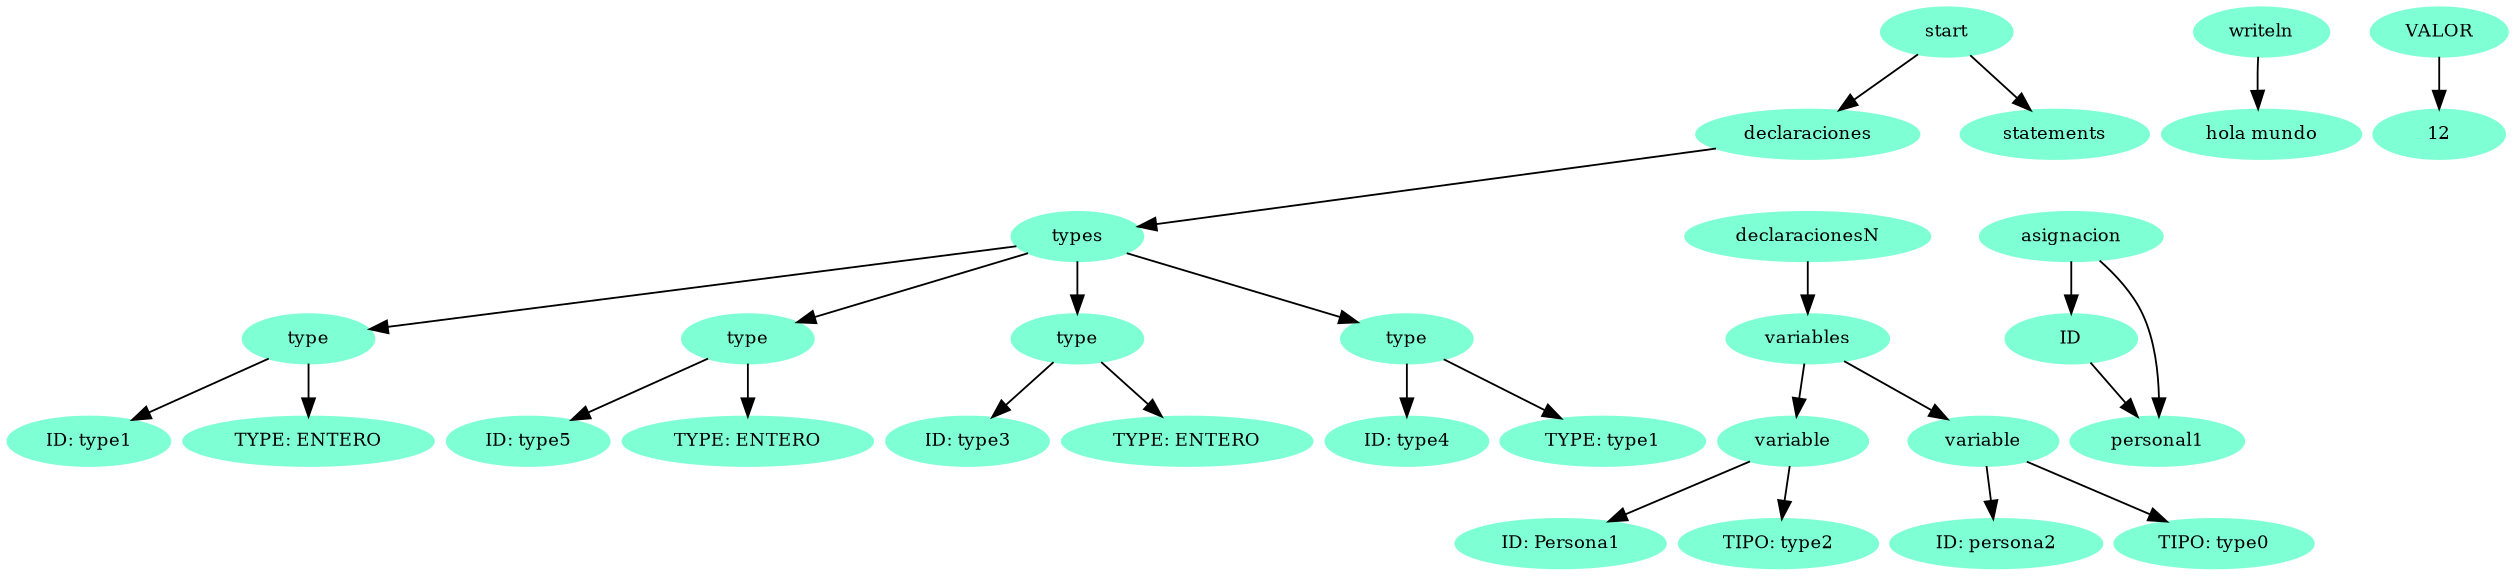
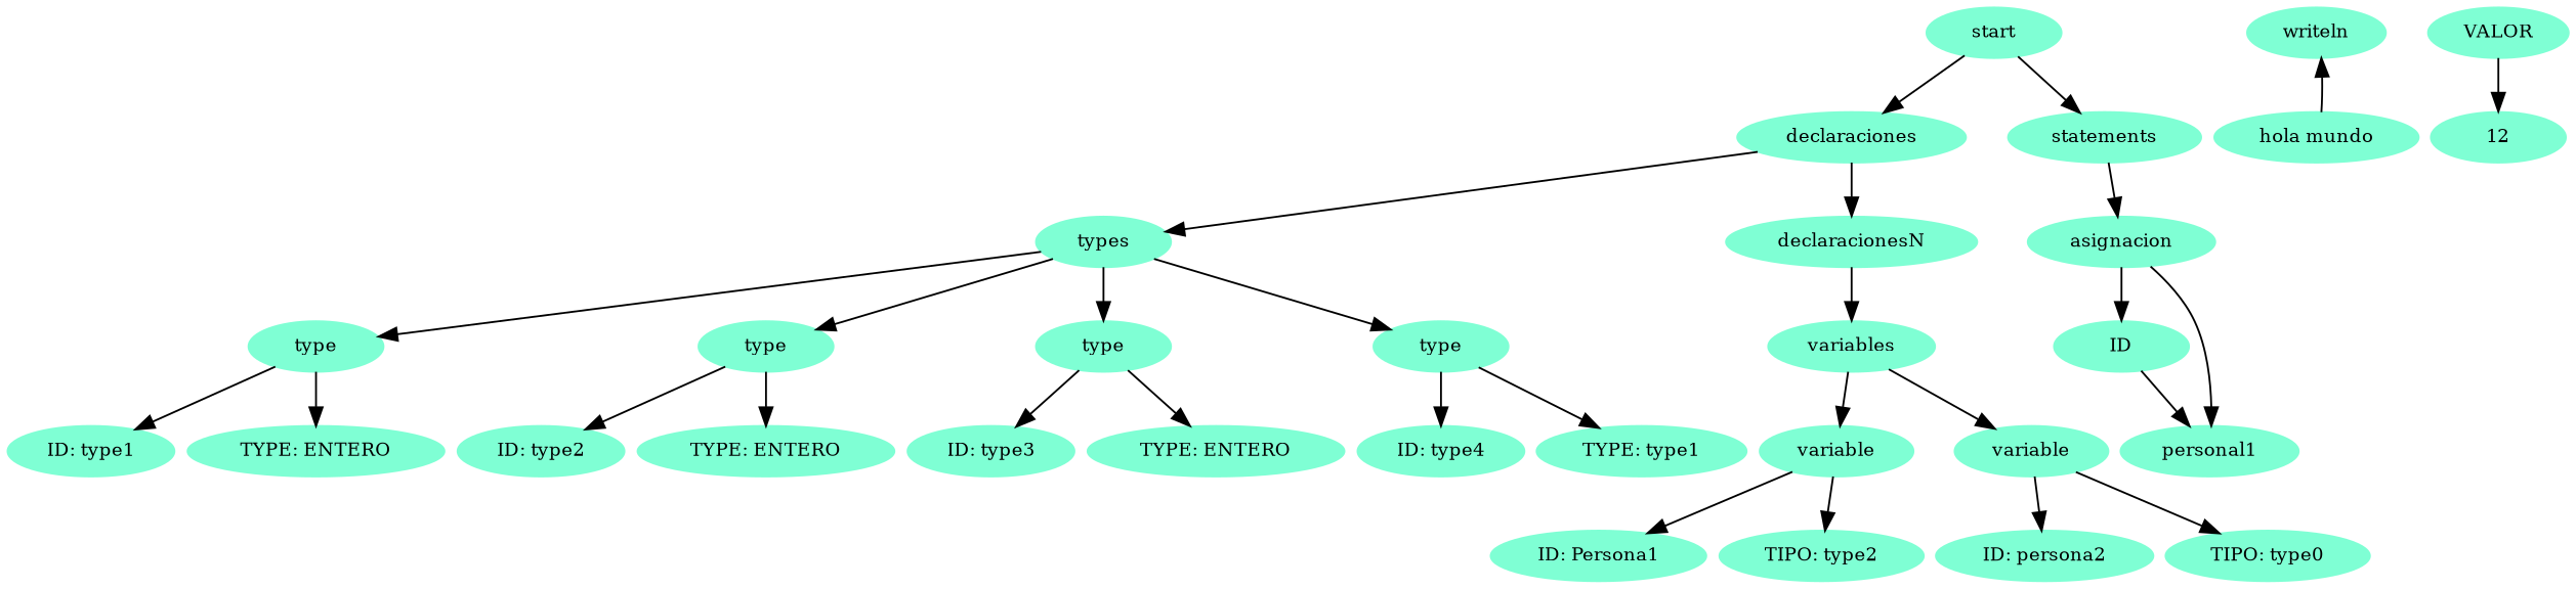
  digraph {
    nodesep=0.1
    rankdir=TB
    ranksep=0.4
    node [color=aquamarine fontsize=10 style=filled]
    n1 [height=.3 label=types width=1]
    n2 [height=.3 label=type width=1]
    n3 [height=.3 label=type width=1]
    n4 [height=.3 label=type width=1]
    n5 [height=.3 label=type width=1]
    n6 [height=.3 label="ID: type1" width=1]
    n7 [height=.3 label="TYPE: ENTERO" width=1]
-   n8 [height=.3 label="ID: type5" width=1]
+   n8 [height=.3 label="ID: type2" width=1]
    n9 [height=.3 label="TYPE: ENTERO" width=1]
    n10 [height=.3 label="ID: type3" width=1]
    n11 [height=.3 label="TYPE: ENTERO" width=1]
    n12 [height=.3 label="ID: type4" width=1]
    n13 [height=.3 label="TYPE: type1" width=1]
    start [height=.3 width=1]
    declaraciones [height=.3 width=1]
    statements [height=.3 width=1]
    declaracionesN [height=.3 width=1]
    n18 [height=.3 label=asignacion width=1]
    n19 [height=.3 label=variables width=1]
    n20 [height=.3 label=variable width=1]
    n21 [height=.3 label=variable width=1]
    n22 [height=.3 label="ID: Persona1" width=1]
    n23 [height=.3 label="TIPO: type2" width=1]
    n24 [height=.3 label="ID: persona2" width=1]
    n25 [height=.3 label="TIPO: type0" width=1]
    n26 [height=.3 label=writeln width=1]
    n27 [height=.3 label="hola mundo" width=1]
    n28 [height=.3 label=ID width=1]
    n29 [height=.3 label=personal1 width=1]
    n30 [height=.3 label=VALOR width=1]
    n31 [height=.3 label=12 width=1]
    n1 -> n2
    n1 -> n3
    n1 -> n4
    n1 -> n5
    n2 -> n6
    n2 -> n7
    n3 -> n8
    n3 -> n9
    n4 -> n10
    n4 -> n11
    n5 -> n12
    n5 -> n13
    start -> declaraciones
    start -> statements
    declaraciones -> n1
+   declaraciones -> declaracionesN
+   statements -> n18
    declaracionesN -> n19
    n18 -> n28
    n18 -> n29
    n19 -> n20
    n19 -> n21
    n20 -> n22
    n20 -> n23
    n21 -> n24
    n21 -> n25
-   n26 -> n27
+   n27 -> n26
    n28 -> n29
    n30 -> n31
  }
